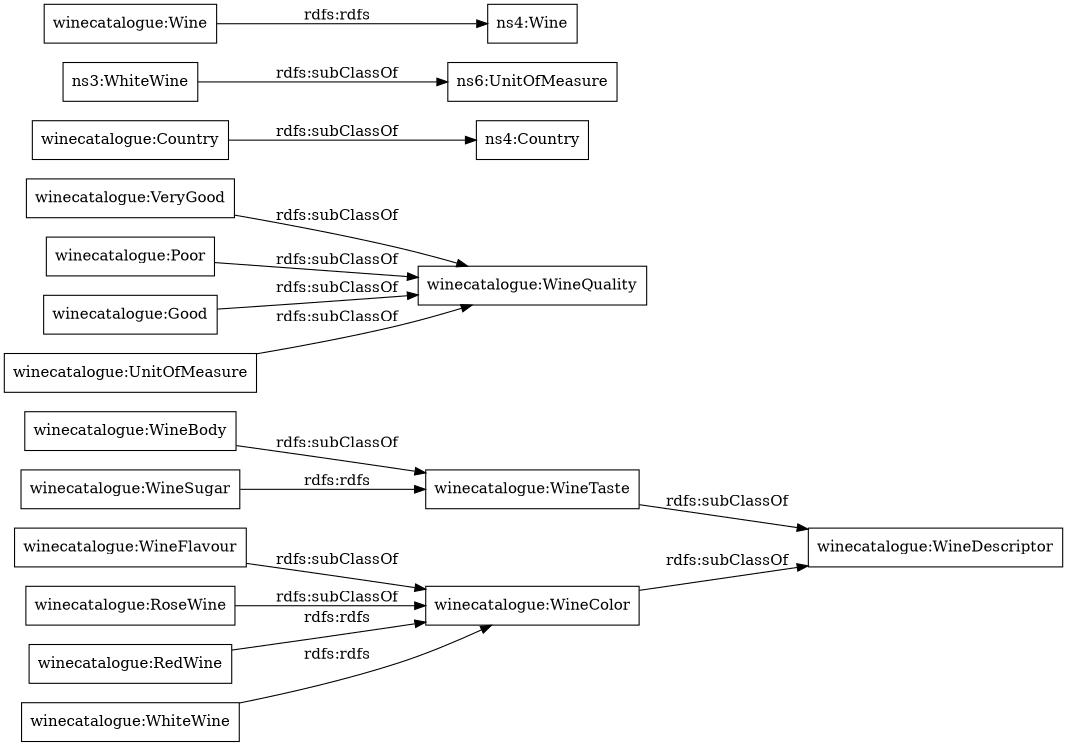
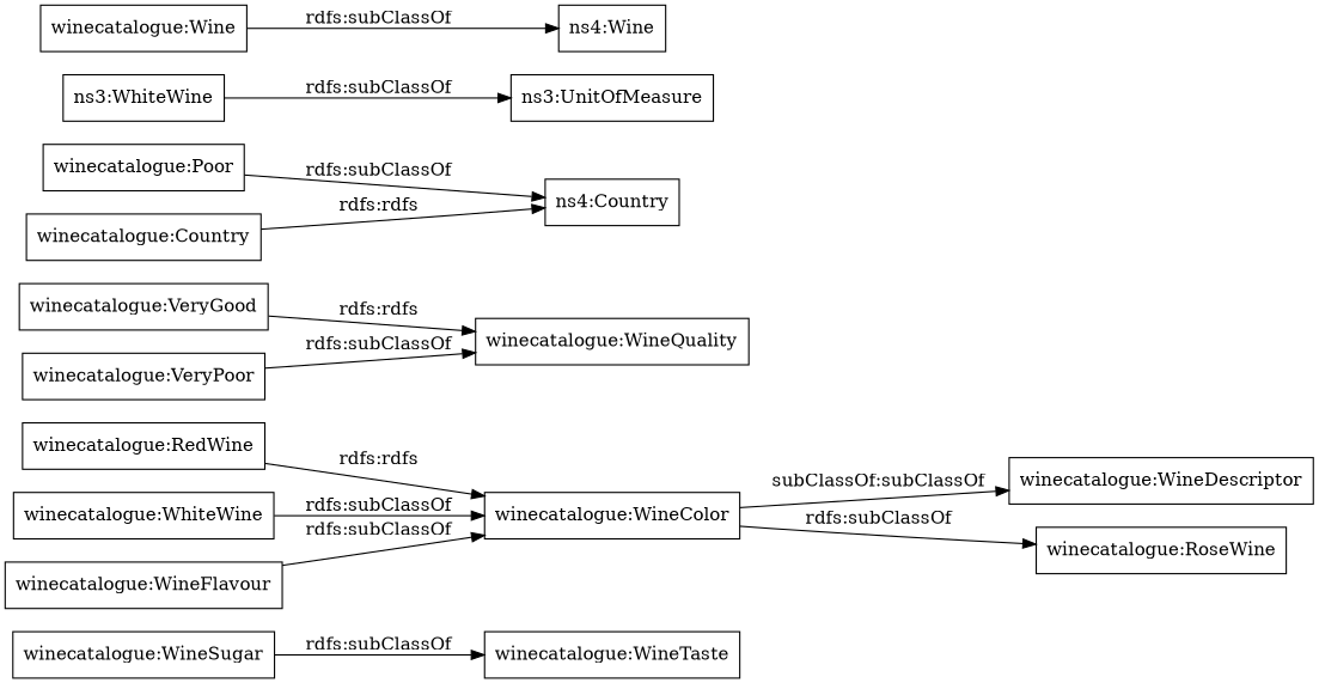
  digraph {
    rankdir=LR
    node [color=black shape=rectangle]
-   "winecatalogue:WineBody"
    "winecatalogue:WineTaste"
    "winecatalogue:WineDescriptor"
    "winecatalogue:WineSugar"
    "winecatalogue:VeryGood"
    "winecatalogue:WineQuality"
    "winecatalogue:Poor"
    "winecatalogue:RoseWine"
    "winecatalogue:WineColor"
    "winecatalogue:Country"
    "ns4:Country"
    "winecatalogue:RedWine"
    "winecatalogue:WhiteWine"
-   "winecatalogue:Good"
    n15 [label="ns3:WhiteWine"]
-   "ns3:UnitOfMeasure" [label="ns6:UnitOfMeasure"]
-   "winecatalogue:VeryPoor" [label="winecatalogue:UnitOfMeasure"]
+   "ns3:UnitOfMeasure"
+   "winecatalogue:VeryPoor"
    "winecatalogue:WineFlavour"
    "winecatalogue:Wine"
    "ns4:Wine"
-   "winecatalogue:WineBody" -> "winecatalogue:WineTaste" [label="rdfs:subClassOf"]
-   "winecatalogue:WineTaste" -> "winecatalogue:WineDescriptor" [label="rdfs:subClassOf"]
-   "winecatalogue:WineSugar" -> "winecatalogue:WineTaste" [label="rdfs:rdfs"]
-   "winecatalogue:VeryGood" -> "winecatalogue:WineQuality" [label="rdfs:subClassOf"]
-   "winecatalogue:Poor" -> "winecatalogue:WineQuality" [label="rdfs:subClassOf"]
-   "winecatalogue:RoseWine" -> "winecatalogue:WineColor" [label="rdfs:subClassOf"]
-   "winecatalogue:WineColor" -> "winecatalogue:WineDescriptor" [label="rdfs:subClassOf"]
-   "winecatalogue:Country" -> "ns4:Country" [label="rdfs:subClassOf"]
+   "winecatalogue:WineSugar" -> "winecatalogue:WineTaste" [label="rdfs:subClassOf"]
+   "winecatalogue:VeryGood" -> "winecatalogue:WineQuality" [label="rdfs:rdfs"]
+   "winecatalogue:Poor" -> "ns4:Country" [label="rdfs:subClassOf"]
+   "winecatalogue:WineColor" -> "winecatalogue:RoseWine" [label="rdfs:subClassOf"]
+   "winecatalogue:WineColor" -> "winecatalogue:WineDescriptor" [label="subClassOf:subClassOf"]
+   "winecatalogue:Country" -> "ns4:Country" [label="rdfs:rdfs"]
    "winecatalogue:RedWine" -> "winecatalogue:WineColor" [label="rdfs:rdfs"]
-   "winecatalogue:WhiteWine" -> "winecatalogue:WineColor" [label="rdfs:rdfs"]
-   "winecatalogue:Good" -> "winecatalogue:WineQuality" [label="rdfs:subClassOf"]
+   "winecatalogue:WhiteWine" -> "winecatalogue:WineColor" [label="rdfs:subClassOf"]
    n15 -> "ns3:UnitOfMeasure" [label="rdfs:subClassOf"]
    "winecatalogue:VeryPoor" -> "winecatalogue:WineQuality" [label="rdfs:subClassOf"]
    "winecatalogue:WineFlavour" -> "winecatalogue:WineColor" [label="rdfs:subClassOf"]
-   "winecatalogue:Wine" -> "ns4:Wine" [label="rdfs:rdfs"]
+   "winecatalogue:Wine" -> "ns4:Wine" [label="rdfs:subClassOf"]
  }
